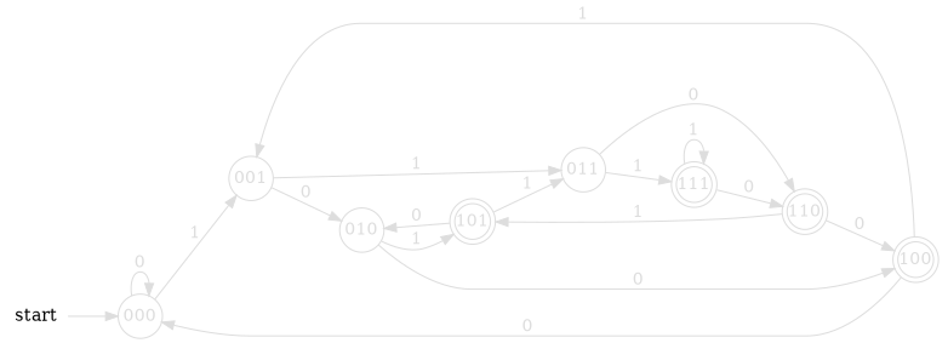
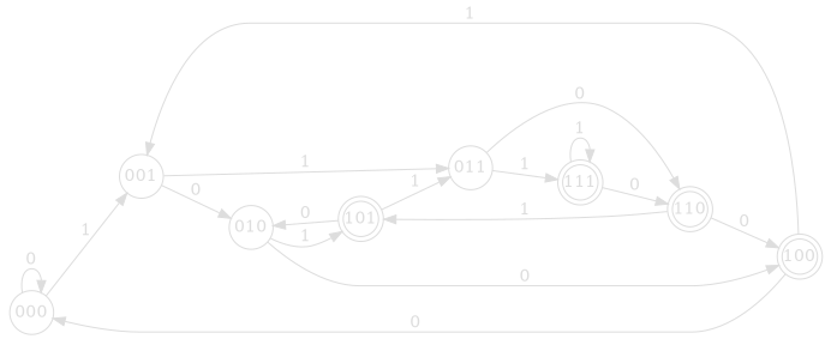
  digraph {
    rankdir=LR
    node [shape=circle color="#dddddd" fixedsize=shape fontcolor="#dddddd" mindist=2]
    edge [color="#dddddd" fontcolor="#dddddd"]
-   start [shape=none width=0 color="" fixedsize="" fontcolor="" mindist=""]
    n2 [label=000 width=0.5]
    n3 [label=100 shape=doublecircle width=0.4]
    n4 [label=001 width=0.5]
    n5 [label=101 shape=doublecircle width=0.4]
    n6 [label=010 width=0.5]
    n7 [label=011 width=0.5]
    n8 [label=110 shape=doublecircle width=0.4]
    n9 [label=111 shape=doublecircle width=0.4]
-   start -> n2
    n2 -> n2 [label=0]
    n2 -> n4 [label=1]
    n3 -> n2 [label=0]
    n3 -> n4 [label=1]
    n4 -> n6 [label=0]
    n4 -> n7 [label=1]
    n5 -> n6 [label=0]
    n5 -> n7 [label=1]
    n6 -> n3 [label=0]
    n6 -> n5 [label=1]
    n7 -> n8 [label=0]
    n7 -> n9 [label=1]
    n8 -> n3 [label=0]
    n8 -> n5 [label=1]
    n9 -> n8 [label=0]
    n9 -> n9 [label=1]
  }
